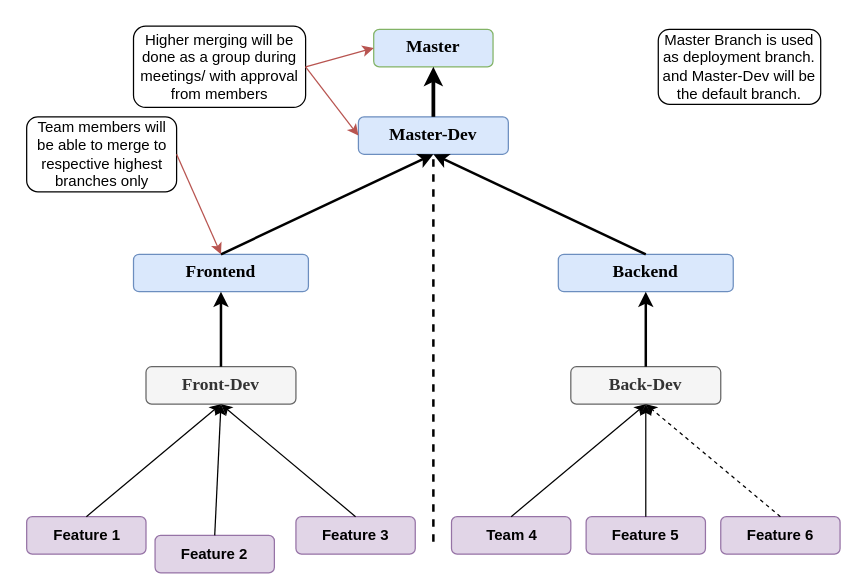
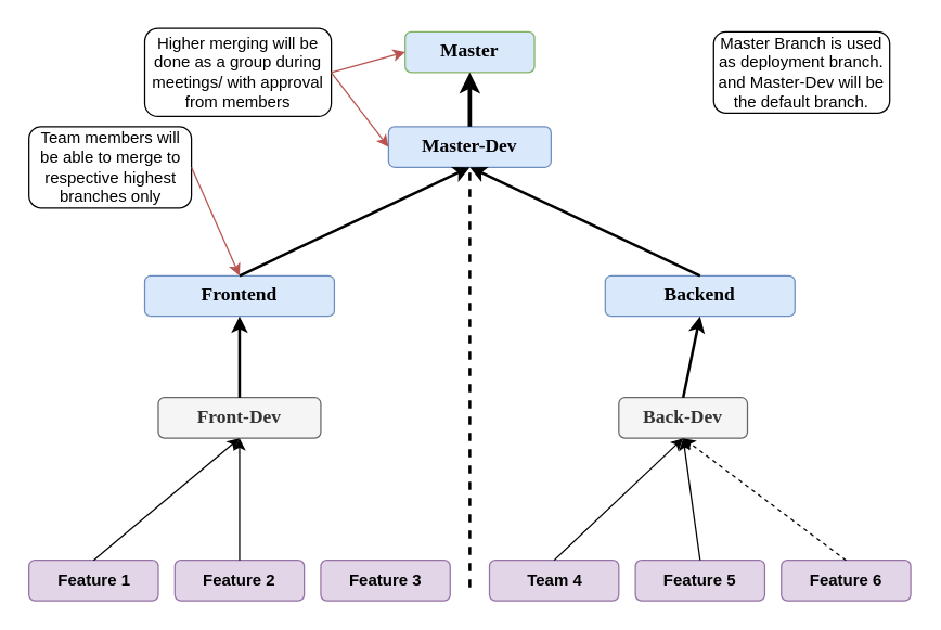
  <mxCell id="0" />
  <mxCell id="1" parent="0" />
  <mxCell id="2" value="&lt;font style=&quot;font-size: 14px&quot; face=&quot;Verdana&quot;&gt;Master&lt;/font&gt;" style="rounded=1;whiteSpace=wrap;html=1;fillColor=#dae8fc;strokeColor=#82b366;fontStyle=1;" parent="1" vertex="1"><mxGeometry x="298.25" y="23" width="95.5" height="30" as="geometry" /></mxCell>
  <mxCell id="3" value="&lt;font face=&quot;Verdana&quot;&gt;&lt;b&gt;&lt;font style=&quot;font-size: 14px&quot;&gt;Master-Dev&lt;/font&gt;&lt;/b&gt;&lt;/font&gt;" style="rounded=1;whiteSpace=wrap;html=1;fillColor=#dae8fc;strokeColor=#6c8ebf;fontStyle=1" parent="1" vertex="1"><mxGeometry x="286" y="93" width="120" height="30" as="geometry" /></mxCell>
  <mxCell id="4" value="&lt;font face=&quot;Verdana&quot;&gt;&lt;b&gt;&lt;font style=&quot;font-size: 14px&quot;&gt;Frontend&lt;/font&gt;&lt;/b&gt;&lt;/font&gt;" style="rounded=1;whiteSpace=wrap;html=1;fillColor=#dae8fc;strokeColor=#6c8ebf;fontStyle=1" parent="1" vertex="1"><mxGeometry x="106" y="203" width="140" height="30" as="geometry" /></mxCell>
  <mxCell id="5" value="&lt;font face=&quot;Verdana&quot;&gt;&lt;b&gt;&lt;font style=&quot;font-size: 14px&quot;&gt;Backend&lt;/font&gt;&lt;/b&gt;&lt;/font&gt;" style="rounded=1;whiteSpace=wrap;html=1;fillColor=#dae8fc;strokeColor=#6c8ebf;fontStyle=1" parent="1" vertex="1"><mxGeometry x="446" y="203" width="140" height="30" as="geometry" /></mxCell>
  <mxCell id="6" value="&lt;font face=&quot;Verdana&quot;&gt;&lt;span style=&quot;font-size: 14px&quot;&gt;Front-Dev&lt;/span&gt;&lt;/font&gt;" style="rounded=1;whiteSpace=wrap;html=1;fontStyle=1;fillColor=#f5f5f5;strokeColor=#666666;fontColor=#333333;" parent="1" vertex="1"><mxGeometry x="116" y="293" width="120" height="30" as="geometry" /></mxCell>
- <mxCell id="7" value="&lt;font face=&quot;Verdana&quot;&gt;&lt;b&gt;&lt;font style=&quot;font-size: 14px&quot;&gt;Back-Dev&lt;br&gt;&lt;/font&gt;&lt;/b&gt;&lt;/font&gt;" style="rounded=1;whiteSpace=wrap;html=1;fontStyle=1;fillColor=#f5f5f5;strokeColor=#666666;fontColor=#333333;" parent="1" vertex="1"><mxGeometry x="456" y="293" width="120" height="30" as="geometry" /></mxCell>
- <mxCell id="8" value="&lt;div&gt;Feature 2&lt;/div&gt;" style="rounded=1;whiteSpace=wrap;html=1;fillColor=#e1d5e7;strokeColor=#9673a6;fontStyle=1" parent="1" vertex="1"><mxGeometry x="123.25" y="428" width="95.5" height="30" as="geometry" /></mxCell>
+ <mxCell id="7" value="&lt;font face=&quot;Verdana&quot;&gt;&lt;b&gt;&lt;font style=&quot;font-size: 14px&quot;&gt;Back-Dev&lt;br&gt;&lt;/font&gt;&lt;/b&gt;&lt;/font&gt;" style="rounded=1;whiteSpace=wrap;html=1;fontStyle=1;fillColor=#f5f5f5;strokeColor=#666666;fontColor=#333333;" parent="1" vertex="1"><mxGeometry x="456" y="293" width="95" height="30" as="geometry" /></mxCell>
+ <mxCell id="8" value="&lt;div&gt;Feature 2&lt;/div&gt;" style="rounded=1;whiteSpace=wrap;html=1;fillColor=#e1d5e7;strokeColor=#9673a6;fontStyle=1" parent="1" vertex="1"><mxGeometry x="128.25" y="413" width="95.5" height="30" as="geometry" /></mxCell>
  <mxCell id="9" value="&lt;div&gt;Feature 5&lt;/div&gt;" style="rounded=1;whiteSpace=wrap;html=1;fillColor=#e1d5e7;strokeColor=#9673a6;fontStyle=1" parent="1" vertex="1"><mxGeometry x="468.25" y="413" width="95.5" height="30" as="geometry" /></mxCell>
  <mxCell id="10" value="&lt;div&gt;Feature 3&lt;/div&gt;" style="rounded=1;whiteSpace=wrap;html=1;fillColor=#e1d5e7;strokeColor=#9673a6;fontStyle=1" parent="1" vertex="1"><mxGeometry x="236" y="413" width="95.5" height="30" as="geometry" /></mxCell>
  <mxCell id="11" value="&lt;div&gt;Team 4&lt;/div&gt;" style="rounded=1;whiteSpace=wrap;html=1;fillColor=#e1d5e7;strokeColor=#9673a6;fontStyle=1" parent="1" vertex="1"><mxGeometry x="360.5" y="413" width="95.5" height="30" as="geometry" /></mxCell>
  <mxCell id="12" value="&lt;div&gt;Feature 1&lt;/div&gt;" style="rounded=1;whiteSpace=wrap;html=1;fillColor=#e1d5e7;strokeColor=#9673a6;fontStyle=1" parent="1" vertex="1"><mxGeometry x="20.5" y="413" width="95.5" height="30" as="geometry" /></mxCell>
  <mxCell id="13" value="&lt;div&gt;Feature 6&lt;/div&gt;" style="rounded=1;whiteSpace=wrap;html=1;fillColor=#e1d5e7;strokeColor=#9673a6;fontStyle=1" parent="1" vertex="1"><mxGeometry x="576" y="413" width="95.5" height="30" as="geometry" /></mxCell>
  <mxCell id="14" value="" style="endArrow=classic;html=1;exitX=0.5;exitY=0;exitDx=0;exitDy=0;strokeWidth=1;entryX=0.5;entryY=1;entryDx=0;entryDy=0;" parent="1" source="8" target="6" edge="1"><mxGeometry width="50" height="50" relative="1" as="geometry"><mxPoint x="166" y="435" as="sourcePoint" /><mxPoint x="166" y="343" as="targetPoint" /></mxGeometry></mxCell>
  <mxCell id="15" value="" style="endArrow=classic;html=1;exitX=0.5;exitY=0;exitDx=0;exitDy=0;strokeWidth=1;entryX=0.5;entryY=1;entryDx=0;entryDy=0;" parent="1" source="9" target="7" edge="1"><mxGeometry width="50" height="50" relative="1" as="geometry"><mxPoint x="506" y="435" as="sourcePoint" /><mxPoint x="506" y="343" as="targetPoint" /></mxGeometry></mxCell>
  <mxCell id="16" value="" style="endArrow=classic;html=1;exitX=0.5;exitY=0;exitDx=0;exitDy=0;strokeWidth=2;entryX=0.5;entryY=1;entryDx=0;entryDy=0;" parent="1" source="6" target="4" edge="1"><mxGeometry width="50" height="50" relative="1" as="geometry"><mxPoint x="318.25" y="473" as="sourcePoint" /><mxPoint x="318.25" y="381" as="targetPoint" /></mxGeometry></mxCell>
  <mxCell id="17" value="" style="endArrow=classic;html=1;exitX=0.5;exitY=0;exitDx=0;exitDy=0;strokeWidth=2;entryX=0.5;entryY=1;entryDx=0;entryDy=0;" parent="1" source="7" target="5" edge="1"><mxGeometry width="50" height="50" relative="1" as="geometry"><mxPoint x="328.25" y="483" as="sourcePoint" /><mxPoint x="328.25" y="391" as="targetPoint" /></mxGeometry></mxCell>
  <mxCell id="18" value="" style="endArrow=classic;html=1;exitX=0.5;exitY=0;exitDx=0;exitDy=0;strokeWidth=2;entryX=0.5;entryY=1;entryDx=0;entryDy=0;" parent="1" source="4" target="3" edge="1"><mxGeometry width="50" height="50" relative="1" as="geometry"><mxPoint x="338.25" y="493" as="sourcePoint" /><mxPoint x="338.25" y="401" as="targetPoint" /></mxGeometry></mxCell>
  <mxCell id="19" value="" style="endArrow=classic;html=1;exitX=0.5;exitY=0;exitDx=0;exitDy=0;strokeWidth=2;entryX=0.5;entryY=1;entryDx=0;entryDy=0;" parent="1" source="5" target="3" edge="1"><mxGeometry width="50" height="50" relative="1" as="geometry"><mxPoint x="348.25" y="503" as="sourcePoint" /><mxPoint x="348.25" y="411" as="targetPoint" /></mxGeometry></mxCell>
  <mxCell id="20" value="" style="endArrow=classic;html=1;exitX=0.5;exitY=0;exitDx=0;exitDy=0;strokeWidth=3;entryX=0.5;entryY=1;entryDx=0;entryDy=0;" parent="1" source="3" target="2" edge="1"><mxGeometry width="50" height="50" relative="1" as="geometry"><mxPoint x="331.5" y="285" as="sourcePoint" /><mxPoint x="331.5" y="193" as="targetPoint" /></mxGeometry></mxCell>
- <mxCell id="21" value="" style="endArrow=classic;html=1;exitX=0.5;exitY=0;exitDx=0;exitDy=0;strokeWidth=1;entryX=0.5;entryY=1;entryDx=0;entryDy=0;" parent="1" source="10" target="6" edge="1"><mxGeometry width="50" height="50" relative="1" as="geometry"><mxPoint x="368.25" y="523" as="sourcePoint" /><mxPoint x="368.25" y="431" as="targetPoint" /></mxGeometry></mxCell>
  <mxCell id="22" value="" style="endArrow=classic;html=1;exitX=0.5;exitY=0;exitDx=0;exitDy=0;strokeWidth=1;entryX=0.5;entryY=1;entryDx=0;entryDy=0;" parent="1" source="11" target="7" edge="1"><mxGeometry width="50" height="50" relative="1" as="geometry"><mxPoint x="378.25" y="533" as="sourcePoint" /><mxPoint x="378.25" y="441" as="targetPoint" /></mxGeometry></mxCell>
  <mxCell id="23" value="" style="endArrow=classic;html=1;exitX=0.5;exitY=0;exitDx=0;exitDy=0;strokeWidth=1;entryX=0.5;entryY=1;entryDx=0;entryDy=0;dashed=1;" parent="1" source="13" target="7" edge="1"><mxGeometry width="50" height="50" relative="1" as="geometry"><mxPoint x="388.25" y="543" as="sourcePoint" /><mxPoint x="388.25" y="451" as="targetPoint" /></mxGeometry></mxCell>
  <mxCell id="24" value="" style="endArrow=classic;html=1;exitX=0.5;exitY=0;exitDx=0;exitDy=0;strokeWidth=1;entryX=0.5;entryY=1;entryDx=0;entryDy=0;" parent="1" source="12" target="6" edge="1"><mxGeometry width="50" height="50" relative="1" as="geometry"><mxPoint x="398.25" y="553" as="sourcePoint" /><mxPoint x="398.25" y="461" as="targetPoint" /></mxGeometry></mxCell>
  <mxCell id="25" value="" style="endArrow=none;dashed=1;html=1;strokeWidth=2;entryX=0.5;entryY=1;entryDx=0;entryDy=0;" parent="1" target="3" edge="1"><mxGeometry width="50" height="50" relative="1" as="geometry"><mxPoint x="346" y="433" as="sourcePoint" /><mxPoint x="345.5" y="123" as="targetPoint" /><Array as="points" /></mxGeometry></mxCell>
  <mxCell id="26" value="Team members will be able to merge to respective highest branches only" style="rounded=1;whiteSpace=wrap;html=1;" parent="1" vertex="1"><mxGeometry x="20.5" y="93" width="120" height="60" as="geometry" /></mxCell>
  <mxCell id="27" value="Higher merging will be done as a group during meetings/ with approval from members" style="rounded=1;whiteSpace=wrap;html=1;" parent="1" vertex="1"><mxGeometry x="106" y="20.5" width="137.75" height="65" as="geometry" /></mxCell>
  <mxCell id="28" value="Master Branch is used as deployment branch. and Master-Dev will be the default branch." style="rounded=1;whiteSpace=wrap;html=1;" parent="1" vertex="1"><mxGeometry x="526" y="23" width="130" height="60" as="geometry" /></mxCell>
  <mxCell id="29" value="" style="endArrow=classic;html=1;entryX=0;entryY=0.5;entryDx=0;entryDy=0;exitX=1;exitY=0.5;exitDx=0;exitDy=0;fillColor=#f8cecc;strokeColor=#b85450;" parent="1" source="27" target="2" edge="1"><mxGeometry width="50" height="50" relative="1" as="geometry"><mxPoint x="376" y="148" as="sourcePoint" /><mxPoint x="458.25" y="48" as="targetPoint" /></mxGeometry></mxCell>
  <mxCell id="30" value="" style="endArrow=classic;html=1;entryX=0;entryY=0.5;entryDx=0;entryDy=0;exitX=1;exitY=0.5;exitDx=0;exitDy=0;fillColor=#f8cecc;strokeColor=#b85450;" parent="1" source="27" target="3" edge="1"><mxGeometry width="50" height="50" relative="1" as="geometry"><mxPoint x="386" y="158" as="sourcePoint" /><mxPoint x="468.25" y="58" as="targetPoint" /></mxGeometry></mxCell>
  <mxCell id="31" value="" style="endArrow=classic;html=1;entryX=0.5;entryY=0;entryDx=0;entryDy=0;exitX=1;exitY=0.5;exitDx=0;exitDy=0;fillColor=#f8cecc;strokeColor=#b85450;" parent="1" source="26" target="4" edge="1"><mxGeometry width="50" height="50" relative="1" as="geometry"><mxPoint x="396" y="168" as="sourcePoint" /><mxPoint x="478.25" y="68" as="targetPoint" /></mxGeometry></mxCell>
